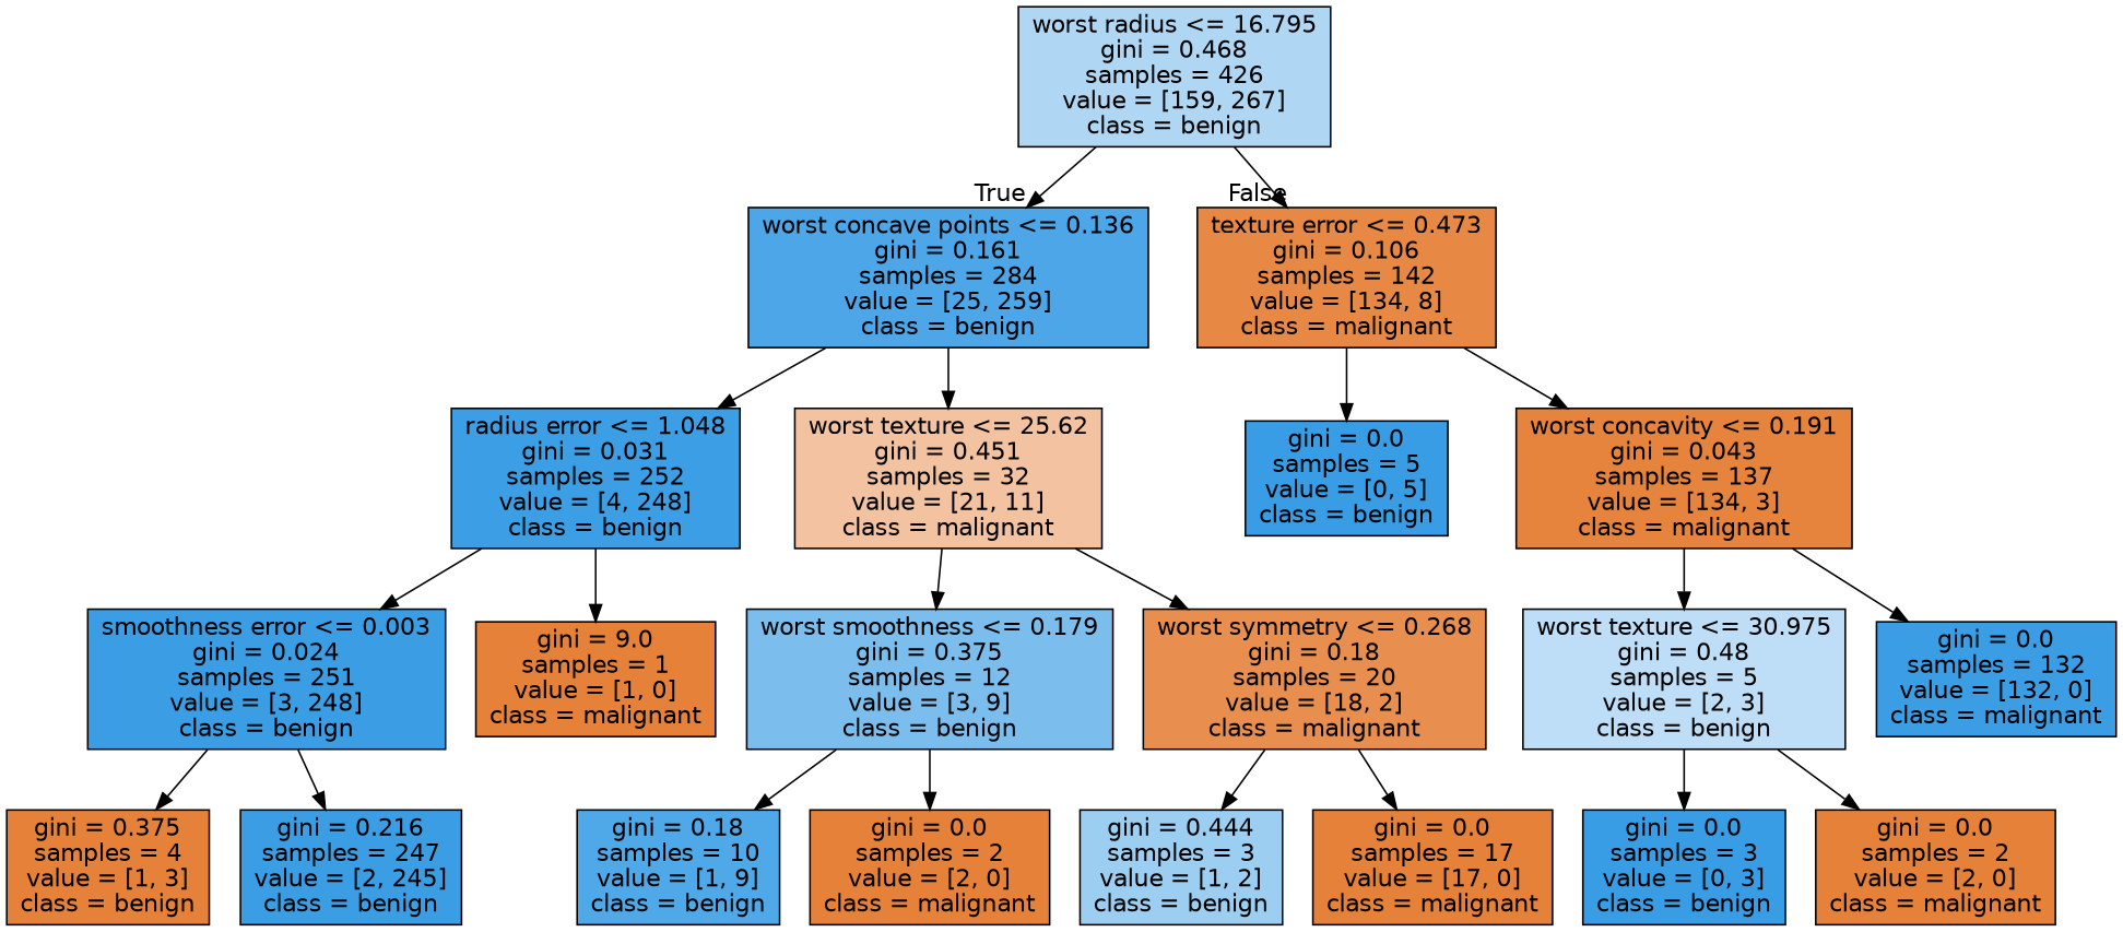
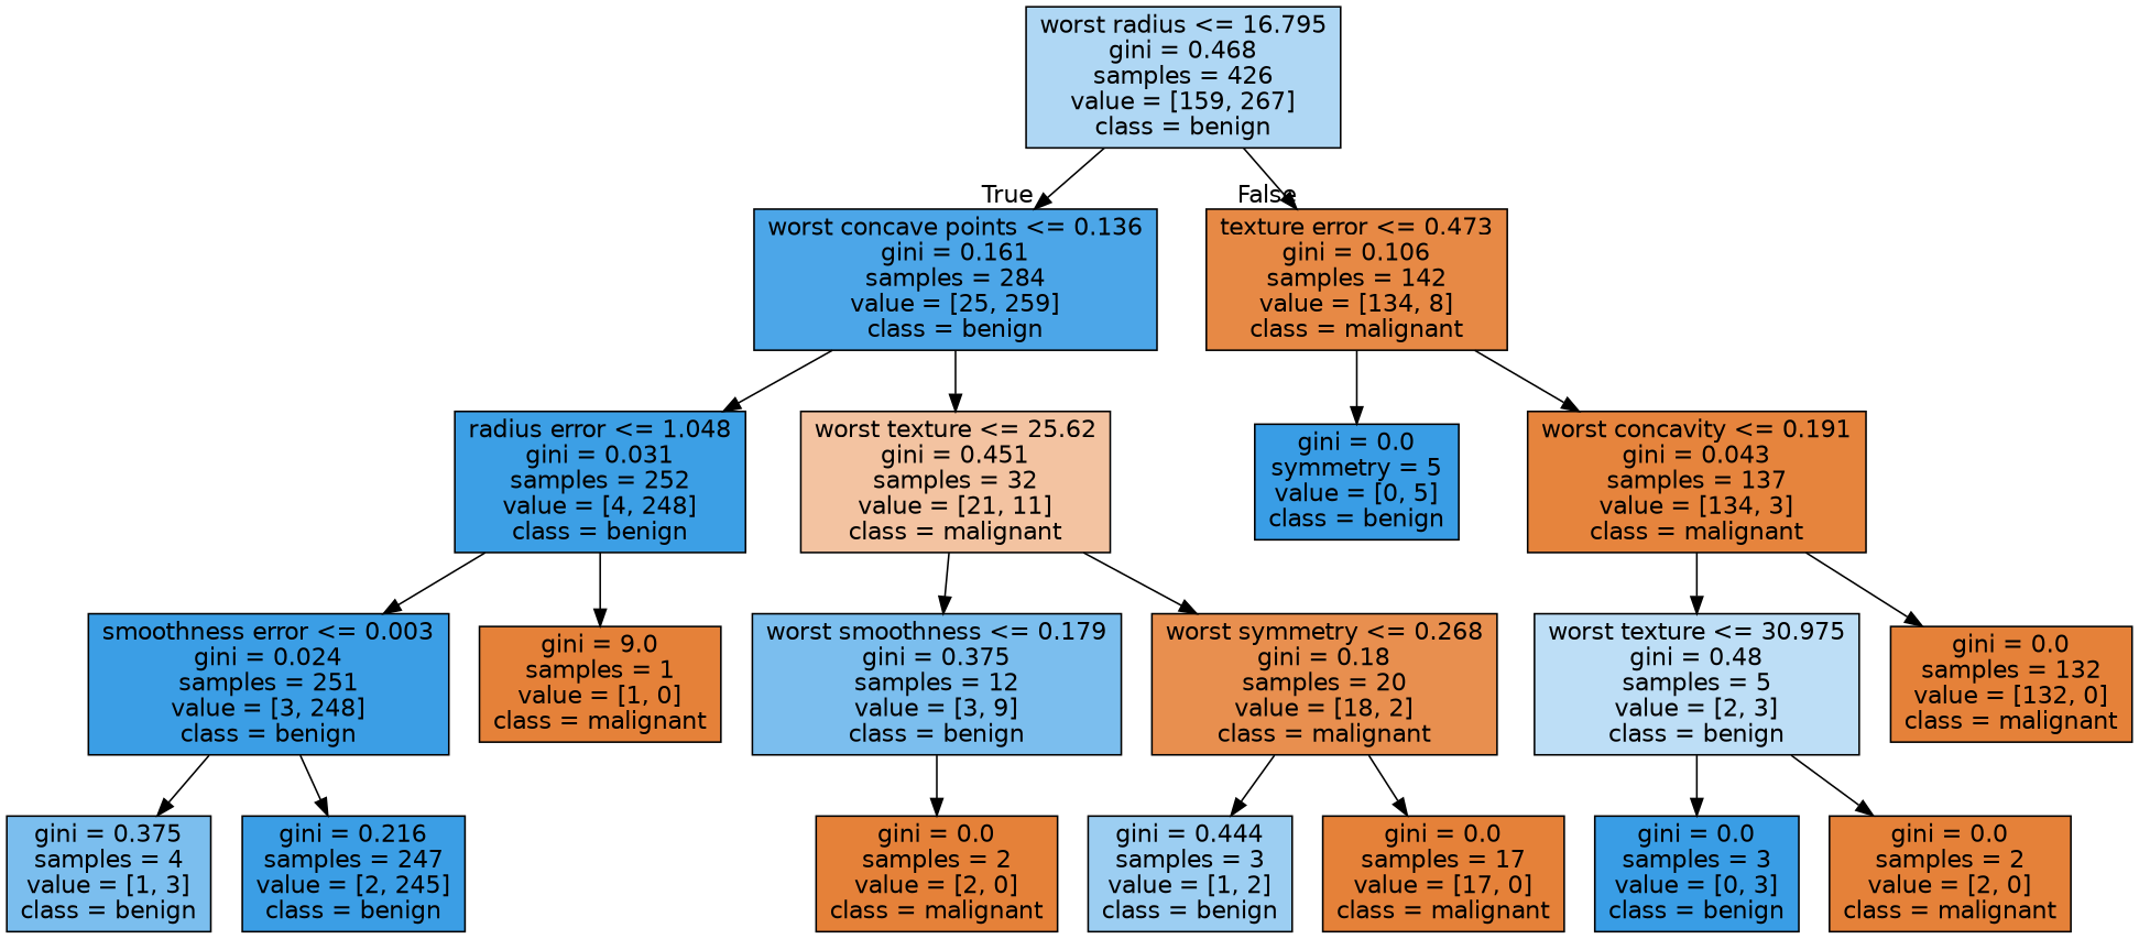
  digraph {
    node [color=black fillcolor="#e58139" fontname=helvetica shape=box style=filled]
    edge [fontname=helvetica]
    n1 [fillcolor="#afd7f4" label="worst radius <= 16.795\ngini = 0.468\nsamples = 426\nvalue = [159, 267]\nclass = benign"]
    n2 [fillcolor="#4ca6e8" label="worst concave points <= 0.136\ngini = 0.161\nsamples = 284\nvalue = [25, 259]\nclass = benign"]
    n3 [fillcolor="#e78945" label="texture error <= 0.473\ngini = 0.106\nsamples = 142\nvalue = [134, 8]\nclass = malignant"]
    n4 [fillcolor="#3c9fe5" label="radius error <= 1.048\ngini = 0.031\nsamples = 252\nvalue = [4, 248]\nclass = benign"]
    n5 [fillcolor="#f3c3a1" label="worst texture <= 25.62\ngini = 0.451\nsamples = 32\nvalue = [21, 11]\nclass = malignant"]
-   n6 [fillcolor="#399de5" label="gini = 0.0\nsamples = 5\nvalue = [0, 5]\nclass = benign"]
+   n6 [fillcolor="#399de5" label="gini = 0.0\nsymmetry = 5\nvalue = [0, 5]\nclass = benign"]
    n7 [fillcolor="#e6843d" label="worst concavity <= 0.191\ngini = 0.043\nsamples = 137\nvalue = [134, 3]\nclass = malignant"]
    n8 [fillcolor="#3b9ee5" label="smoothness error <= 0.003\ngini = 0.024\nsamples = 251\nvalue = [3, 248]\nclass = benign"]
    n9 [label="gini = 9.0\nsamples = 1\nvalue = [1, 0]\nclass = malignant"]
    n10 [fillcolor="#7bbeee" label="worst smoothness <= 0.179\ngini = 0.375\nsamples = 12\nvalue = [3, 9]\nclass = benign"]
    n11 [fillcolor="#e88f4f" label="worst symmetry <= 0.268\ngini = 0.18\nsamples = 20\nvalue = [18, 2]\nclass = malignant"]
-   n12 [label="gini = 0.375\nsamples = 4\nvalue = [1, 3]\nclass = benign"]
+   n12 [fillcolor="#7bbeee" label="gini = 0.375\nsamples = 4\nvalue = [1, 3]\nclass = benign"]
    n13 [fillcolor="#3b9ee5" label="gini = 0.216\nsamples = 247\nvalue = [2, 245]\nclass = benign"]
-   n14 [fillcolor="#4fa8e8" label="gini = 0.18\nsamples = 10\nvalue = [1, 9]\nclass = benign"]
    n15 [label="gini = 0.0\nsamples = 2\nvalue = [2, 0]\nclass = malignant"]
    n16 [fillcolor="#9ccef2" label="gini = 0.444\nsamples = 3\nvalue = [1, 2]\nclass = benign"]
    n17 [label="gini = 0.0\nsamples = 17\nvalue = [17, 0]\nclass = malignant"]
    n18 [fillcolor="#bddef6" label="worst texture <= 30.975\ngini = 0.48\nsamples = 5\nvalue = [2, 3]\nclass = benign"]
-   n19 [fillcolor="#3b9ee5" label="gini = 0.0\nsamples = 132\nvalue = [132, 0]\nclass = malignant"]
+   n19 [label="gini = 0.0\nsamples = 132\nvalue = [132, 0]\nclass = malignant"]
    n20 [fillcolor="#399de5" label="gini = 0.0\nsamples = 3\nvalue = [0, 3]\nclass = benign"]
    n21 [label="gini = 0.0\nsamples = 2\nvalue = [2, 0]\nclass = malignant"]
    n1 -> n2 [headlabel=True labelangle=45 labeldistance=2.5]
    n1 -> n3 [headlabel=False labelangle=-45 labeldistance=2.5]
    n2 -> n4
    n2 -> n5
    n3 -> n6
    n3 -> n7
    n4 -> n8
    n4 -> n9
    n5 -> n10
    n5 -> n11
    n7 -> n18
    n7 -> n19
    n8 -> n12
    n8 -> n13
-   n10 -> n14
    n10 -> n15
    n11 -> n16
    n11 -> n17
    n18 -> n20
    n18 -> n21
  }
